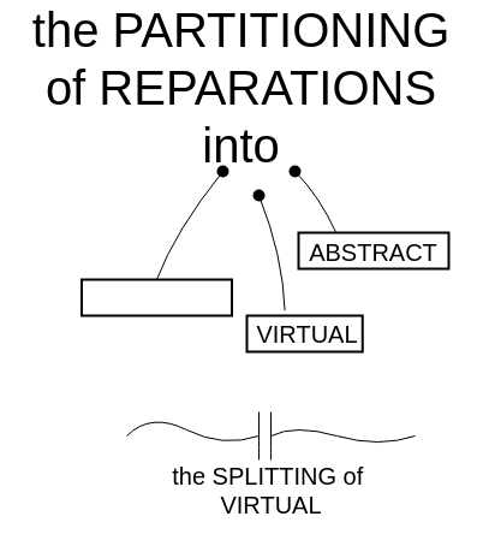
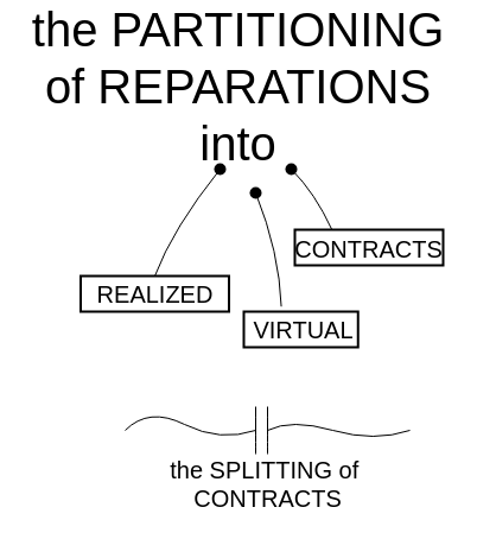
  <mxCell id="0" />
  <mxCell id="1" parent="0" />
  <mxCell id="2" value="&lt;font style=&quot;font-size: 40px&quot;&gt;the PARTITIONING&lt;br&gt;of REPARATIONS&lt;br&gt;into&lt;br&gt;&lt;/font&gt;" style="text;html=1;align=center;verticalAlign=middle;resizable=0;points=[];autosize=1;strokeColor=none;fillColor=none;" vertex="1" parent="1"><mxGeometry x="20" y="20" width="360" height="80" as="geometry" /></mxCell>
  <mxCell id="3" value="" style="shape=waypoint;sketch=0;fillStyle=solid;size=6;pointerEvents=1;points=[];fillColor=none;resizable=0;rotatable=0;perimeter=centerPerimeter;snapToPoint=1;fontSize=40;strokeWidth=3;" vertex="1" parent="1"><mxGeometry x="165" y="110" width="40" height="40" as="geometry" /></mxCell>
  <mxCell id="4" value="" style="shape=waypoint;sketch=0;fillStyle=solid;size=6;pointerEvents=1;points=[];fillColor=none;resizable=0;rotatable=0;perimeter=centerPerimeter;snapToPoint=1;fontSize=40;strokeWidth=3;" vertex="1" parent="1"><mxGeometry x="195" y="130" width="40" height="40" as="geometry" /></mxCell>
  <mxCell id="5" value="" style="shape=waypoint;sketch=0;fillStyle=solid;size=6;pointerEvents=1;points=[];fillColor=none;resizable=0;rotatable=0;perimeter=centerPerimeter;snapToPoint=1;fontSize=40;strokeWidth=3;" vertex="1" parent="1"><mxGeometry x="225" y="110" width="40" height="40" as="geometry" /></mxCell>
- <mxCell id="6" value="&lt;font style=&quot;font-size: 20px&quot;&gt;ABSTRACT&lt;/font&gt;" style="text;html=1;align=center;verticalAlign=middle;resizable=0;points=[];autosize=1;strokeColor=none;fillColor=none;fontSize=40;" vertex="1" parent="1"><mxGeometry x="250" y="160" width="120" height="60" as="geometry" /></mxCell>
+ <mxCell id="6" value="&lt;font style=&quot;font-size: 20px&quot;&gt;CONTRACTS&lt;/font&gt;" style="text;html=1;align=center;verticalAlign=middle;resizable=0;points=[];autosize=1;strokeColor=none;fillColor=none;fontSize=40;" vertex="1" parent="1"><mxGeometry x="250" y="160" width="120" height="60" as="geometry" /></mxCell>
  <mxCell id="7" value="VIRTUAL" style="text;html=1;align=center;verticalAlign=middle;resizable=0;points=[];autosize=1;strokeColor=none;fillColor=none;fontSize=20;" vertex="1" parent="1"><mxGeometry x="205" y="250" width="100" height="30" as="geometry" /></mxCell>
+ <mxCell id="8" value="REALIZED" style="text;html=1;align=center;verticalAlign=middle;resizable=0;points=[];autosize=1;strokeColor=none;fillColor=none;fontSize=20;" vertex="1" parent="1"><mxGeometry x="75" y="220" width="110" height="30" as="geometry" /></mxCell>
  <mxCell id="9" value="" style="rounded=0;whiteSpace=wrap;html=1;fontSize=20;strokeWidth=2;fillColor=none;" vertex="1" parent="1"><mxGeometry x="248" y="181" width="125" height="30" as="geometry" /></mxCell>
  <mxCell id="10" value="" style="rounded=0;whiteSpace=wrap;html=1;fontSize=20;strokeWidth=2;fillColor=none;" vertex="1" parent="1"><mxGeometry x="67.5" y="220" width="125" height="30" as="geometry" /></mxCell>
  <mxCell id="11" value="" style="rounded=0;whiteSpace=wrap;html=1;fontSize=20;strokeWidth=2;fillColor=none;" vertex="1" parent="1"><mxGeometry x="205" y="250" width="96.25" height="30" as="geometry" /></mxCell>
  <mxCell id="12" value="" style="endArrow=none;html=1;fontSize=20;exitX=0.5;exitY=0;exitDx=0;exitDy=0;curved=1;" edge="1" parent="1" source="10" target="3"><mxGeometry width="50" height="50" relative="1" as="geometry"><mxPoint x="215" y="210" as="sourcePoint" /><mxPoint x="265" y="160" as="targetPoint" /><Array as="points"><mxPoint x="145" y="180" /></Array></mxGeometry></mxCell>
  <mxCell id="13" value="" style="endArrow=none;html=1;fontSize=20;curved=1;exitX=0.328;exitY=-0.143;exitDx=0;exitDy=0;exitPerimeter=0;entryX=0.554;entryY=0.621;entryDx=0;entryDy=0;entryPerimeter=0;" edge="1" parent="1" source="11" target="4"><mxGeometry width="50" height="50" relative="1" as="geometry"><mxPoint x="215" y="210" as="sourcePoint" /><mxPoint x="265" y="160" as="targetPoint" /><Array as="points"><mxPoint x="235" y="200" /></Array></mxGeometry></mxCell>
  <mxCell id="14" value="" style="endArrow=none;html=1;fontSize=20;curved=1;entryX=0.575;entryY=0.679;entryDx=0;entryDy=0;entryPerimeter=0;exitX=0.25;exitY=0;exitDx=0;exitDy=0;" edge="1" parent="1" source="9" target="5"><mxGeometry width="50" height="50" relative="1" as="geometry"><mxPoint x="215" y="210" as="sourcePoint" /><mxPoint x="265" y="160" as="targetPoint" /><Array as="points"><mxPoint x="265" y="150" /></Array></mxGeometry></mxCell>
  <mxCell id="15" value="" style="endArrow=none;html=1;fontSize=20;curved=1;" edge="1" parent="1"><mxGeometry width="50" height="50" relative="1" as="geometry"><mxPoint x="105" y="350" as="sourcePoint" /><mxPoint x="215" y="350" as="targetPoint" /><Array as="points"><mxPoint x="125" y="330" /><mxPoint x="185" y="360" /></Array></mxGeometry></mxCell>
  <mxCell id="16" value="" style="endArrow=none;html=1;fontSize=20;curved=1;" edge="1" parent="1"><mxGeometry width="50" height="50" relative="1" as="geometry"><mxPoint x="225" y="350" as="sourcePoint" /><mxPoint x="345" y="350" as="targetPoint" /><Array as="points"><mxPoint x="245" y="340" /><mxPoint x="315" y="360" /></Array></mxGeometry></mxCell>
  <mxCell id="17" value="" style="endArrow=none;html=1;fontSize=20;curved=1;" edge="1" parent="1"><mxGeometry width="50" height="50" relative="1" as="geometry"><mxPoint x="215" y="370" as="sourcePoint" /><mxPoint x="215" y="330" as="targetPoint" /></mxGeometry></mxCell>
  <mxCell id="18" value="" style="endArrow=none;html=1;fontSize=20;curved=1;" edge="1" parent="1"><mxGeometry width="50" height="50" relative="1" as="geometry"><mxPoint x="225" y="370" as="sourcePoint" /><mxPoint x="225" y="330" as="targetPoint" /></mxGeometry></mxCell>
- <mxCell id="19" value="the SPLITTING of&amp;nbsp;&lt;br&gt;VIRTUAL" style="text;html=1;align=center;verticalAlign=middle;resizable=0;points=[];autosize=1;strokeColor=none;fillColor=none;fontSize=20;" vertex="1" parent="1"><mxGeometry x="135" y="370" width="180" height="50" as="geometry" /></mxCell>
+ <mxCell id="19" value="the SPLITTING of&amp;nbsp;&lt;br&gt;CONTRACTS" style="text;html=1;align=center;verticalAlign=middle;resizable=0;points=[];autosize=1;strokeColor=none;fillColor=none;fontSize=20;" vertex="1" parent="1"><mxGeometry x="135" y="370" width="180" height="50" as="geometry" /></mxCell>
